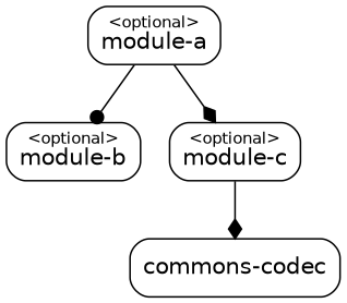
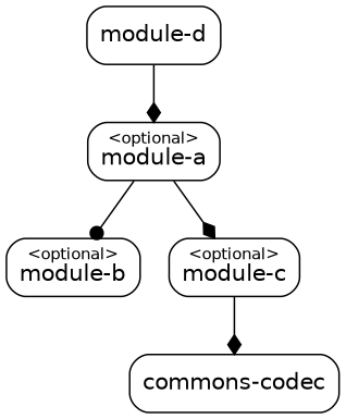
  digraph {
    node [fontname=Helvetica fontsize=14 shape=box style=rounded]
    edge [fontname=Helvetica fontsize=10 arrowhead=diamond]
    n1 [label=<<font point-size="10">&lt;optional&gt;</font><br/>module-a>]
    n2 [label=<<font point-size="10">&lt;optional&gt;</font><br/>module-b>]
    n3 [label=<<font point-size="10">&lt;optional&gt;</font><br/>module-c>]
    n4 [label=<commons-codec>]
+   n5 [label="module-d"]
    n1 -> n2 [arrowhead=dot]
    n1 -> n3
    n3 -> n4
+   n5 -> n1
  }
